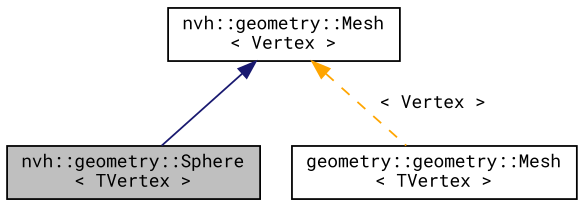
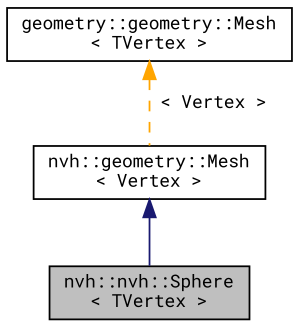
  digraph {
    fontname="Roboto Mono"
    node [color=black fillcolor=white fontname="Roboto Mono" fontsize=10 shape=record style=filled]
    edge [dir=back fontname="Roboto Mono" fontsize=10 labelfontname=Helvetica labelfontsize=10]
-   n1 [fillcolor=grey75 fontcolor=black height=0.2 label="nvh::geometry::Sphere\l\< TVertex \>" width=0.4]
+   n1 [fillcolor=grey75 fontcolor=black height=0.2 label="nvh::nvh::Sphere\l\< TVertex \>" width=0.4]
    n2 [height=0.2 label="nvh::geometry::Mesh\l\< Vertex \>" width=0.4]
    n3 [height=0.2 label="geometry::geometry::Mesh\l\< TVertex \>" width=0.4]
    n2 -> n1 [color=midnightblue style=solid]
-   n2 -> n3 [color=orange label=" \< Vertex \>" style=dashed]
+   n3 -> n2 [color=orange label=" \< Vertex \>" style=dashed]
  }
